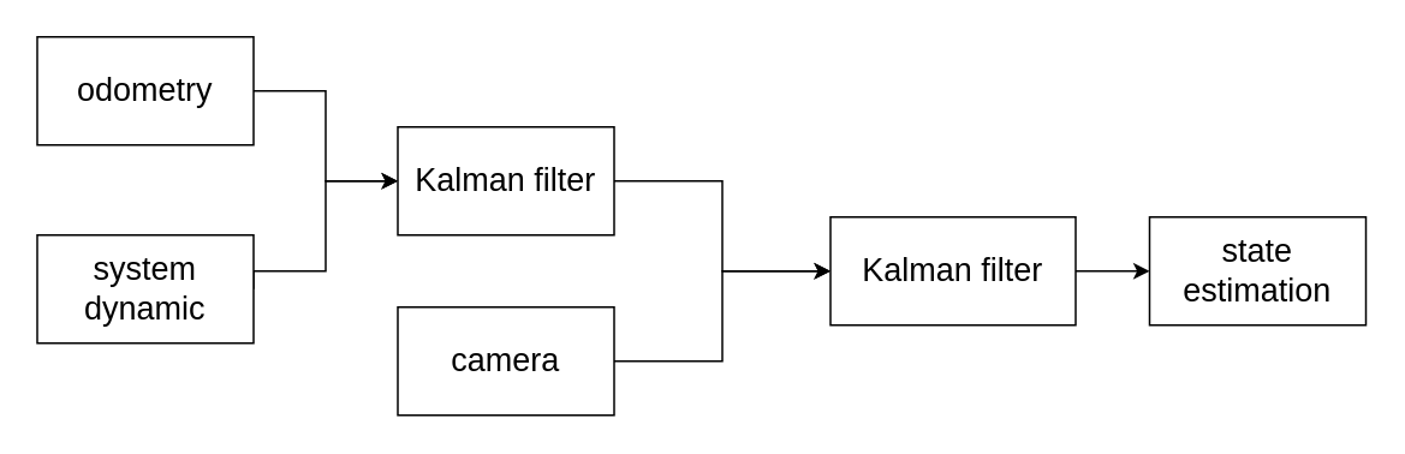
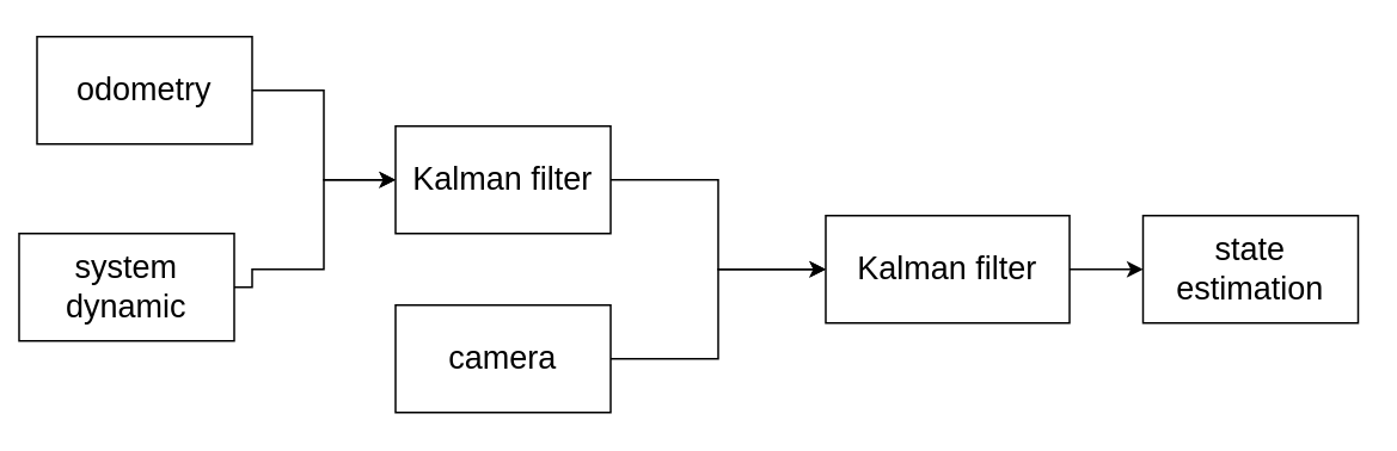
  <mxCell id="0" />
  <mxCell id="1" parent="0" />
  <mxCell id="2" style="edgeStyle=orthogonalEdgeStyle;rounded=0;orthogonalLoop=1;jettySize=auto;html=1;exitX=1;exitY=0.5;exitDx=0;exitDy=0;fontSize=18;entryX=0;entryY=0.5;entryDx=0;entryDy=0;" parent="1" source="3" target="9" edge="1"><mxGeometry relative="1" as="geometry"><mxPoint x="180" y="90" as="targetPoint" /><Array as="points"><mxPoint x="140" y="150" /><mxPoint x="180" y="150" /><mxPoint x="180" y="100" /></Array></mxGeometry></mxCell>
- <mxCell id="3" value="&lt;font style=&quot;font-size: 18px;&quot;&gt;system dynamic&lt;/font&gt;" style="rounded=0;whiteSpace=wrap;html=1;" parent="1" vertex="1"><mxGeometry x="20" y="130" width="120" height="60" as="geometry" /></mxCell>
+ <mxCell id="3" value="&lt;font style=&quot;font-size: 18px;&quot;&gt;system dynamic&lt;/font&gt;" style="rounded=0;whiteSpace=wrap;html=1;" parent="1" vertex="1"><mxGeometry x="10" y="130" width="120" height="60" as="geometry" /></mxCell>
  <mxCell id="4" style="edgeStyle=orthogonalEdgeStyle;rounded=0;orthogonalLoop=1;jettySize=auto;html=1;exitX=1;exitY=0.5;exitDx=0;exitDy=0;entryX=0;entryY=0.5;entryDx=0;entryDy=0;fontSize=18;" parent="1" source="5" target="9" edge="1"><mxGeometry relative="1" as="geometry" /></mxCell>
  <mxCell id="5" value="odometry" style="rounded=0;whiteSpace=wrap;html=1;fontSize=18;" parent="1" vertex="1"><mxGeometry x="20" y="20" width="120" height="60" as="geometry" /></mxCell>
  <mxCell id="6" style="edgeStyle=orthogonalEdgeStyle;rounded=0;orthogonalLoop=1;jettySize=auto;html=1;exitX=1;exitY=0.5;exitDx=0;exitDy=0;fontSize=18;entryX=0;entryY=0.5;entryDx=0;entryDy=0;" parent="1" source="7" target="11" edge="1"><mxGeometry relative="1" as="geometry"><mxPoint x="210" y="180" as="targetPoint" /></mxGeometry></mxCell>
  <mxCell id="7" value="camera" style="rounded=0;whiteSpace=wrap;html=1;fontSize=18;" parent="1" vertex="1"><mxGeometry x="220" y="170" width="120" height="60" as="geometry" /></mxCell>
  <mxCell id="8" style="edgeStyle=orthogonalEdgeStyle;rounded=0;orthogonalLoop=1;jettySize=auto;html=1;exitX=1;exitY=0.5;exitDx=0;exitDy=0;entryX=0;entryY=0.5;entryDx=0;entryDy=0;fontSize=18;" parent="1" source="9" target="11" edge="1"><mxGeometry relative="1" as="geometry" /></mxCell>
  <mxCell id="9" value="Kalman filter" style="rounded=0;whiteSpace=wrap;html=1;fontSize=18;" parent="1" vertex="1"><mxGeometry x="220" y="70" width="120" height="60" as="geometry" /></mxCell>
  <mxCell id="10" style="edgeStyle=orthogonalEdgeStyle;rounded=0;orthogonalLoop=1;jettySize=auto;html=1;exitX=1;exitY=0.5;exitDx=0;exitDy=0;entryX=0;entryY=0.5;entryDx=0;entryDy=0;fontSize=18;" parent="1" source="11" target="12" edge="1"><mxGeometry relative="1" as="geometry" /></mxCell>
  <mxCell id="11" value="Kalman filter" style="rounded=0;whiteSpace=wrap;html=1;fontSize=18;" parent="1" vertex="1"><mxGeometry x="460" y="120" width="136" height="60" as="geometry" /></mxCell>
  <mxCell id="12" value="&lt;font style=&quot;font-size: 18px;&quot;&gt;state estimation&lt;/font&gt;" style="rounded=0;whiteSpace=wrap;html=1;fontSize=12;" parent="1" vertex="1"><mxGeometry x="637" y="120" width="120" height="60" as="geometry" /></mxCell>
